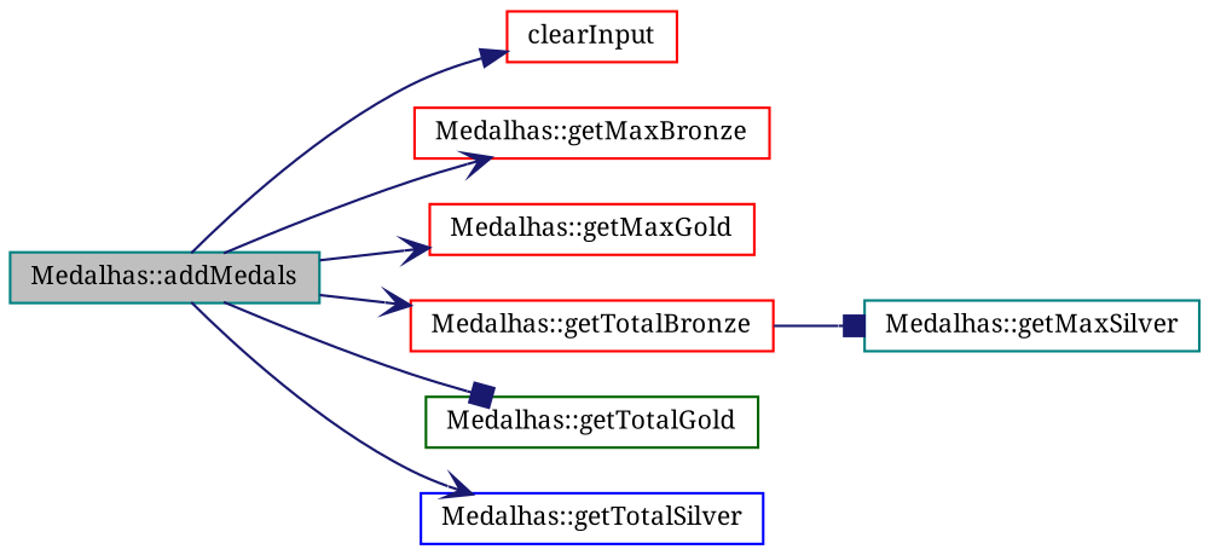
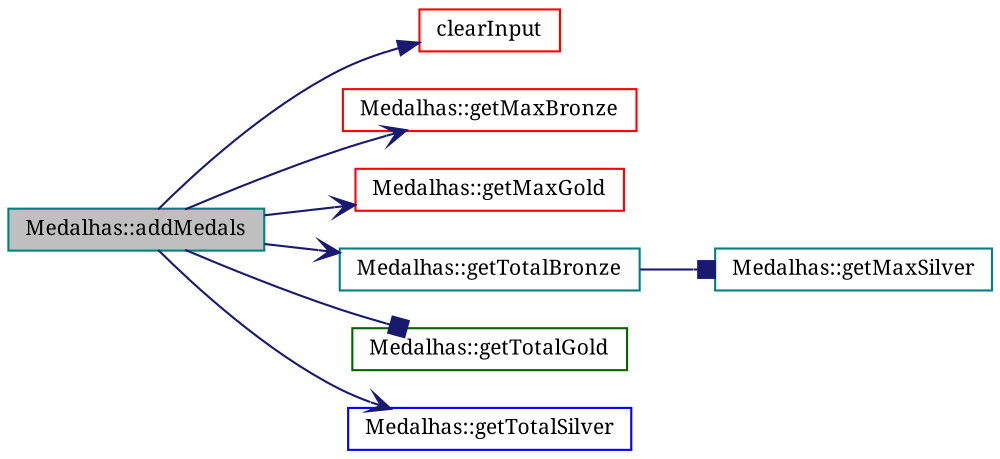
  digraph {
    fontname="Noto Serif"
    rankdir=LR
    node [color=red fillcolor=white fontname="Noto Serif" fontsize=10 shape=record style=filled]
    edge [arrowhead=vee color=midnightblue fontname="Noto Serif" fontsize=10 labelfontname=Helvetica labelfontsize=10 style=solid]
    n1 [color=teal fillcolor=grey75 fontcolor=black height=0.2 label="Medalhas::addMedals" width=0.4]
    n2 [height=0.2 label=clearInput width=0.4]
    n3 [height=0.2 label="Medalhas::getMaxBronze" width=0.4]
    n4 [height=0.2 label="Medalhas::getMaxGold" width=0.4]
-   n5 [height=0.2 label="Medalhas::getTotalBronze" width=0.4]
+   n5 [color=teal height=0.2 label="Medalhas::getTotalBronze" width=0.4]
    n6 [color=darkgreen height=0.2 label="Medalhas::getTotalGold" width=0.4]
    n7 [color=blue height=0.2 label="Medalhas::getTotalSilver" width=0.4]
    n8 [color=teal height=0.2 label="Medalhas::getMaxSilver" width=0.4]
    n1 -> n2 [arrowhead=normal]
    n1 -> n3
    n1 -> n4
    n1 -> n5
    n1 -> n6 [arrowhead=box]
    n1 -> n7
    n5 -> n8 [arrowhead=box]
  }
